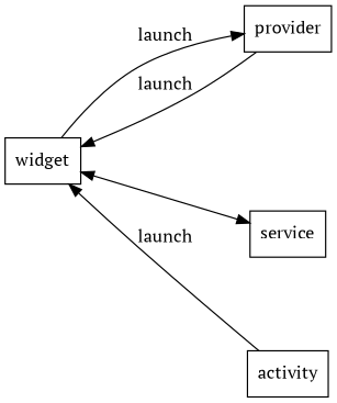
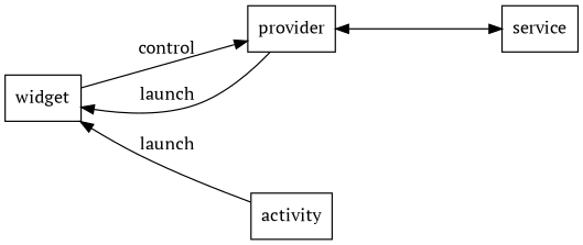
  digraph {
    bgcolor=white
    fontname="PT Serif"
    nodesep="1.0 equally"
    rankdir=LR
    ranksep="1.1 equally"
    node [fontname="PT Serif" shape=record]
    edge [fontname="PT Serif"]
    widget
    activity
    provider
    service
    subgraph sub_1 {
      rank=same
      widget
    }
    subgraph sub_2 {
      rank=same
      activity
      provider
    }
    subgraph sub_3 {
      rank=same
      service
    }
-   widget -> provider [label=launch]
+   widget -> provider [label=control]
    activity -> widget [label=launch]
    provider -> widget [label=launch]
-   widget -> service [dir=both]
+   provider -> service [dir=both]
  }
